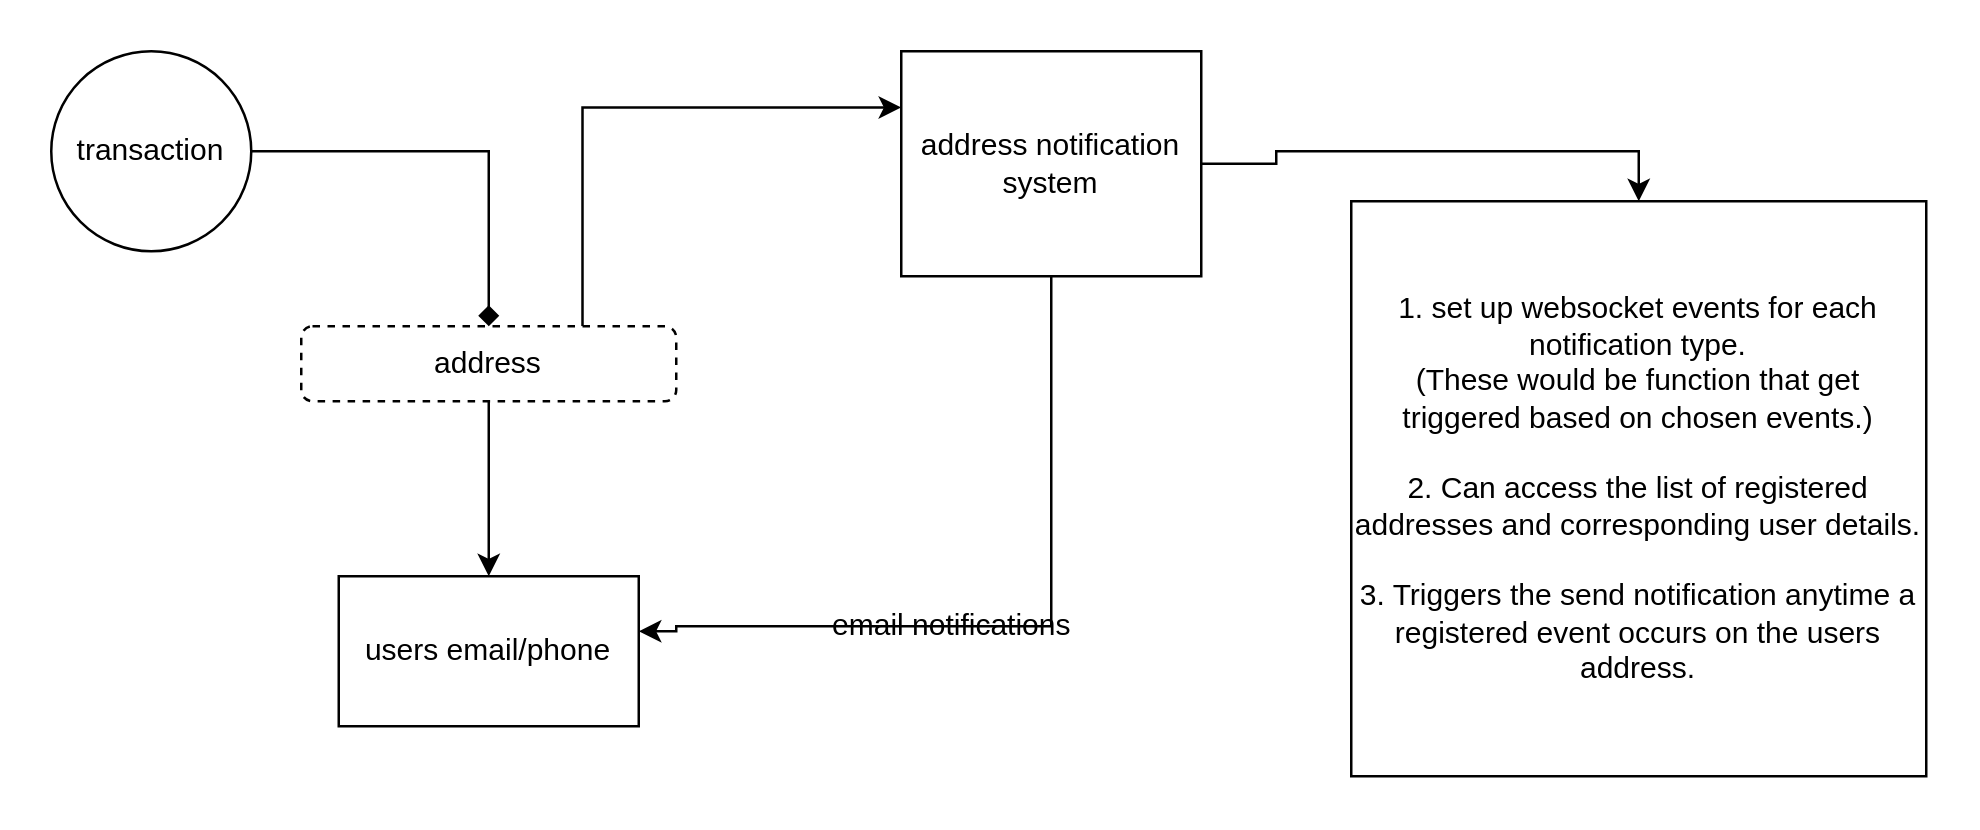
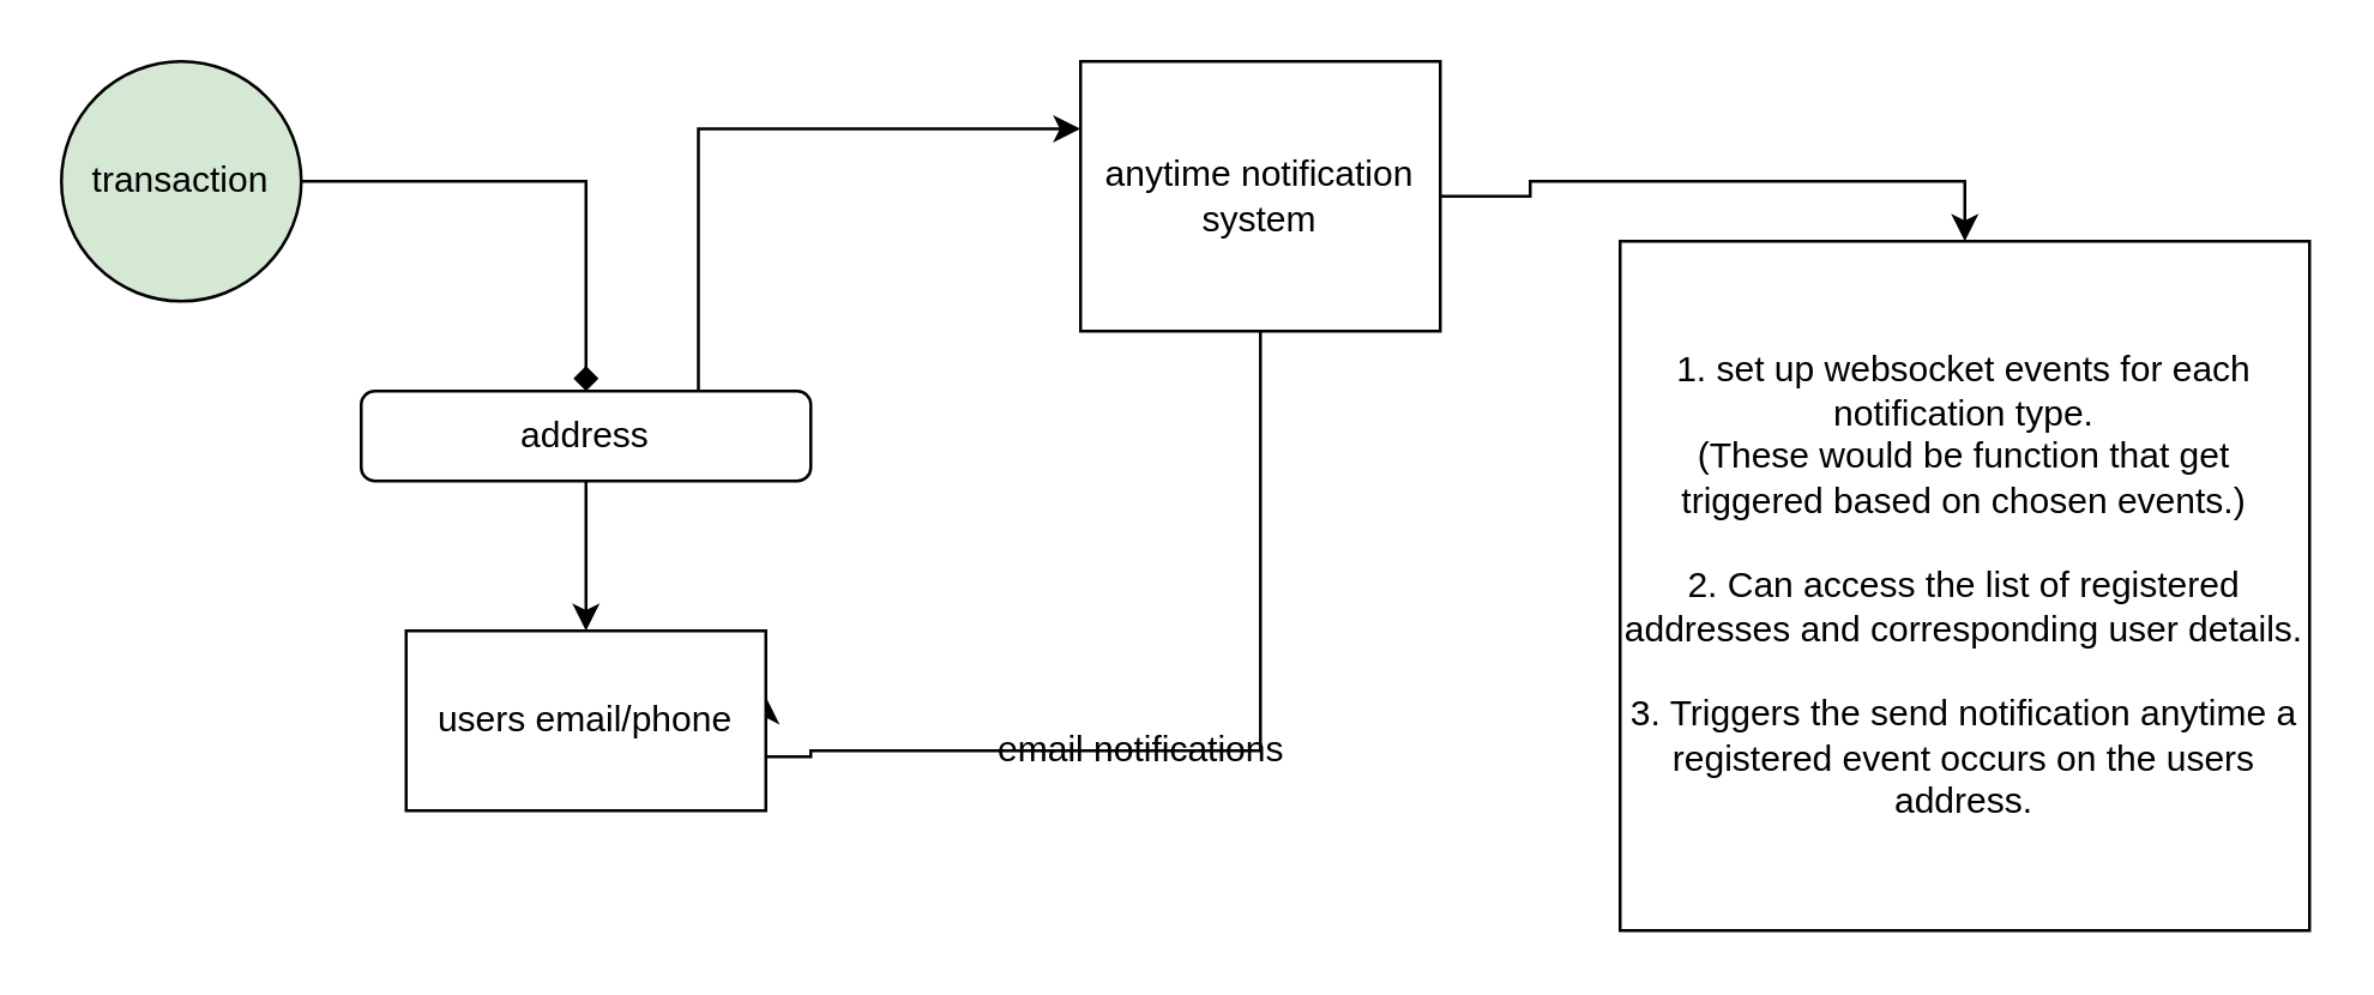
  <mxCell id="0" />
  <mxCell id="1" parent="0" />
  <mxCell id="2" style="edgeStyle=orthogonalEdgeStyle;rounded=0;orthogonalLoop=1;jettySize=auto;html=1;exitX=0.75;exitY=0;exitDx=0;exitDy=0;entryX=0;entryY=0.25;entryDx=0;entryDy=0;" edge="1" parent="1" source="4" target="9"><mxGeometry relative="1" as="geometry" /></mxCell>
  <mxCell id="3" style="edgeStyle=orthogonalEdgeStyle;rounded=0;orthogonalLoop=1;jettySize=auto;html=1;exitX=0.5;exitY=1;exitDx=0;exitDy=0;" edge="1" parent="1" source="4" target="11"><mxGeometry relative="1" as="geometry"><mxPoint x="195" y="260" as="targetPoint" /></mxGeometry></mxCell>
- <mxCell id="4" value="address" style="rounded=1;whiteSpace=wrap;html=1;dashed=1;" vertex="1" parent="1"><mxGeometry x="120" y="130" width="150" height="30" as="geometry" /></mxCell>
+ <mxCell id="4" value="address" style="rounded=1;whiteSpace=wrap;html=1;" vertex="1" parent="1"><mxGeometry x="120" y="130" width="150" height="30" as="geometry" /></mxCell>
  <mxCell id="5" style="edgeStyle=orthogonalEdgeStyle;rounded=0;orthogonalLoop=1;jettySize=auto;html=1;exitX=1;exitY=0.5;exitDx=0;exitDy=0;endArrow=diamond;" edge="1" parent="1" source="6" target="4"><mxGeometry relative="1" as="geometry" /></mxCell>
- <mxCell id="6" value="transaction" style="ellipse;whiteSpace=wrap;html=1;aspect=fixed;" vertex="1" parent="1"><mxGeometry x="20" y="20" width="80" height="80" as="geometry" /></mxCell>
+ <mxCell id="6" value="transaction" style="ellipse;whiteSpace=wrap;html=1;aspect=fixed;fillColor=#d5e8d4;" vertex="1" parent="1"><mxGeometry x="20" y="20" width="80" height="80" as="geometry" /></mxCell>
  <mxCell id="7" style="edgeStyle=orthogonalEdgeStyle;rounded=0;orthogonalLoop=1;jettySize=auto;html=1;exitX=0.5;exitY=1;exitDx=0;exitDy=0;entryX=1;entryY=0.367;entryDx=0;entryDy=0;entryPerimeter=0;" edge="1" parent="1" source="9" target="11"><mxGeometry relative="1" as="geometry"><Array as="points"><mxPoint x="420" y="250" /><mxPoint x="270" y="250" /><mxPoint x="270" y="252" /></Array></mxGeometry></mxCell>
  <mxCell id="8" style="edgeStyle=orthogonalEdgeStyle;rounded=0;orthogonalLoop=1;jettySize=auto;html=1;exitX=1;exitY=0.5;exitDx=0;exitDy=0;entryX=0.5;entryY=0;entryDx=0;entryDy=0;" edge="1" parent="1" source="9" target="12"><mxGeometry relative="1" as="geometry" /></mxCell>
- <mxCell id="9" value="address notification system" style="rounded=0;whiteSpace=wrap;html=1;" vertex="1" parent="1"><mxGeometry x="360" y="20" width="120" height="90" as="geometry" /></mxCell>
+ <mxCell id="9" value="anytime notification system" style="rounded=0;whiteSpace=wrap;html=1;" vertex="1" parent="1"><mxGeometry x="360" y="20" width="120" height="90" as="geometry" /></mxCell>
  <mxCell id="10" value="email notifications" style="text;html=1;align=center;verticalAlign=middle;resizable=0;points=[];autosize=1;strokeColor=none;fillColor=none;" vertex="1" parent="1"><mxGeometry x="320" y="235" width="120" height="30" as="geometry" /></mxCell>
- <mxCell id="11" value="users email/phone" style="rounded=0;whiteSpace=wrap;html=1;" vertex="1" parent="1"><mxGeometry x="135" y="230" width="120" height="60" as="geometry" /></mxCell>
+ <mxCell id="11" value="users email/phone" style="rounded=0;whiteSpace=wrap;html=1;" vertex="1" parent="1"><mxGeometry x="135" y="210" width="120" height="60" as="geometry" /></mxCell>
  <mxCell id="12" value="1. set up websocket events for each notification type.&lt;br&gt;(These would be function that get triggered based on chosen events.)&lt;br&gt;&lt;br&gt;2. Can access the list of registered addresses and corresponding user details.&lt;br&gt;&lt;br&gt;3. Triggers the send notification anytime a registered event occurs on the users address." style="whiteSpace=wrap;html=1;aspect=fixed;" vertex="1" parent="1"><mxGeometry x="540" y="80" width="230" height="230" as="geometry" /></mxCell>
